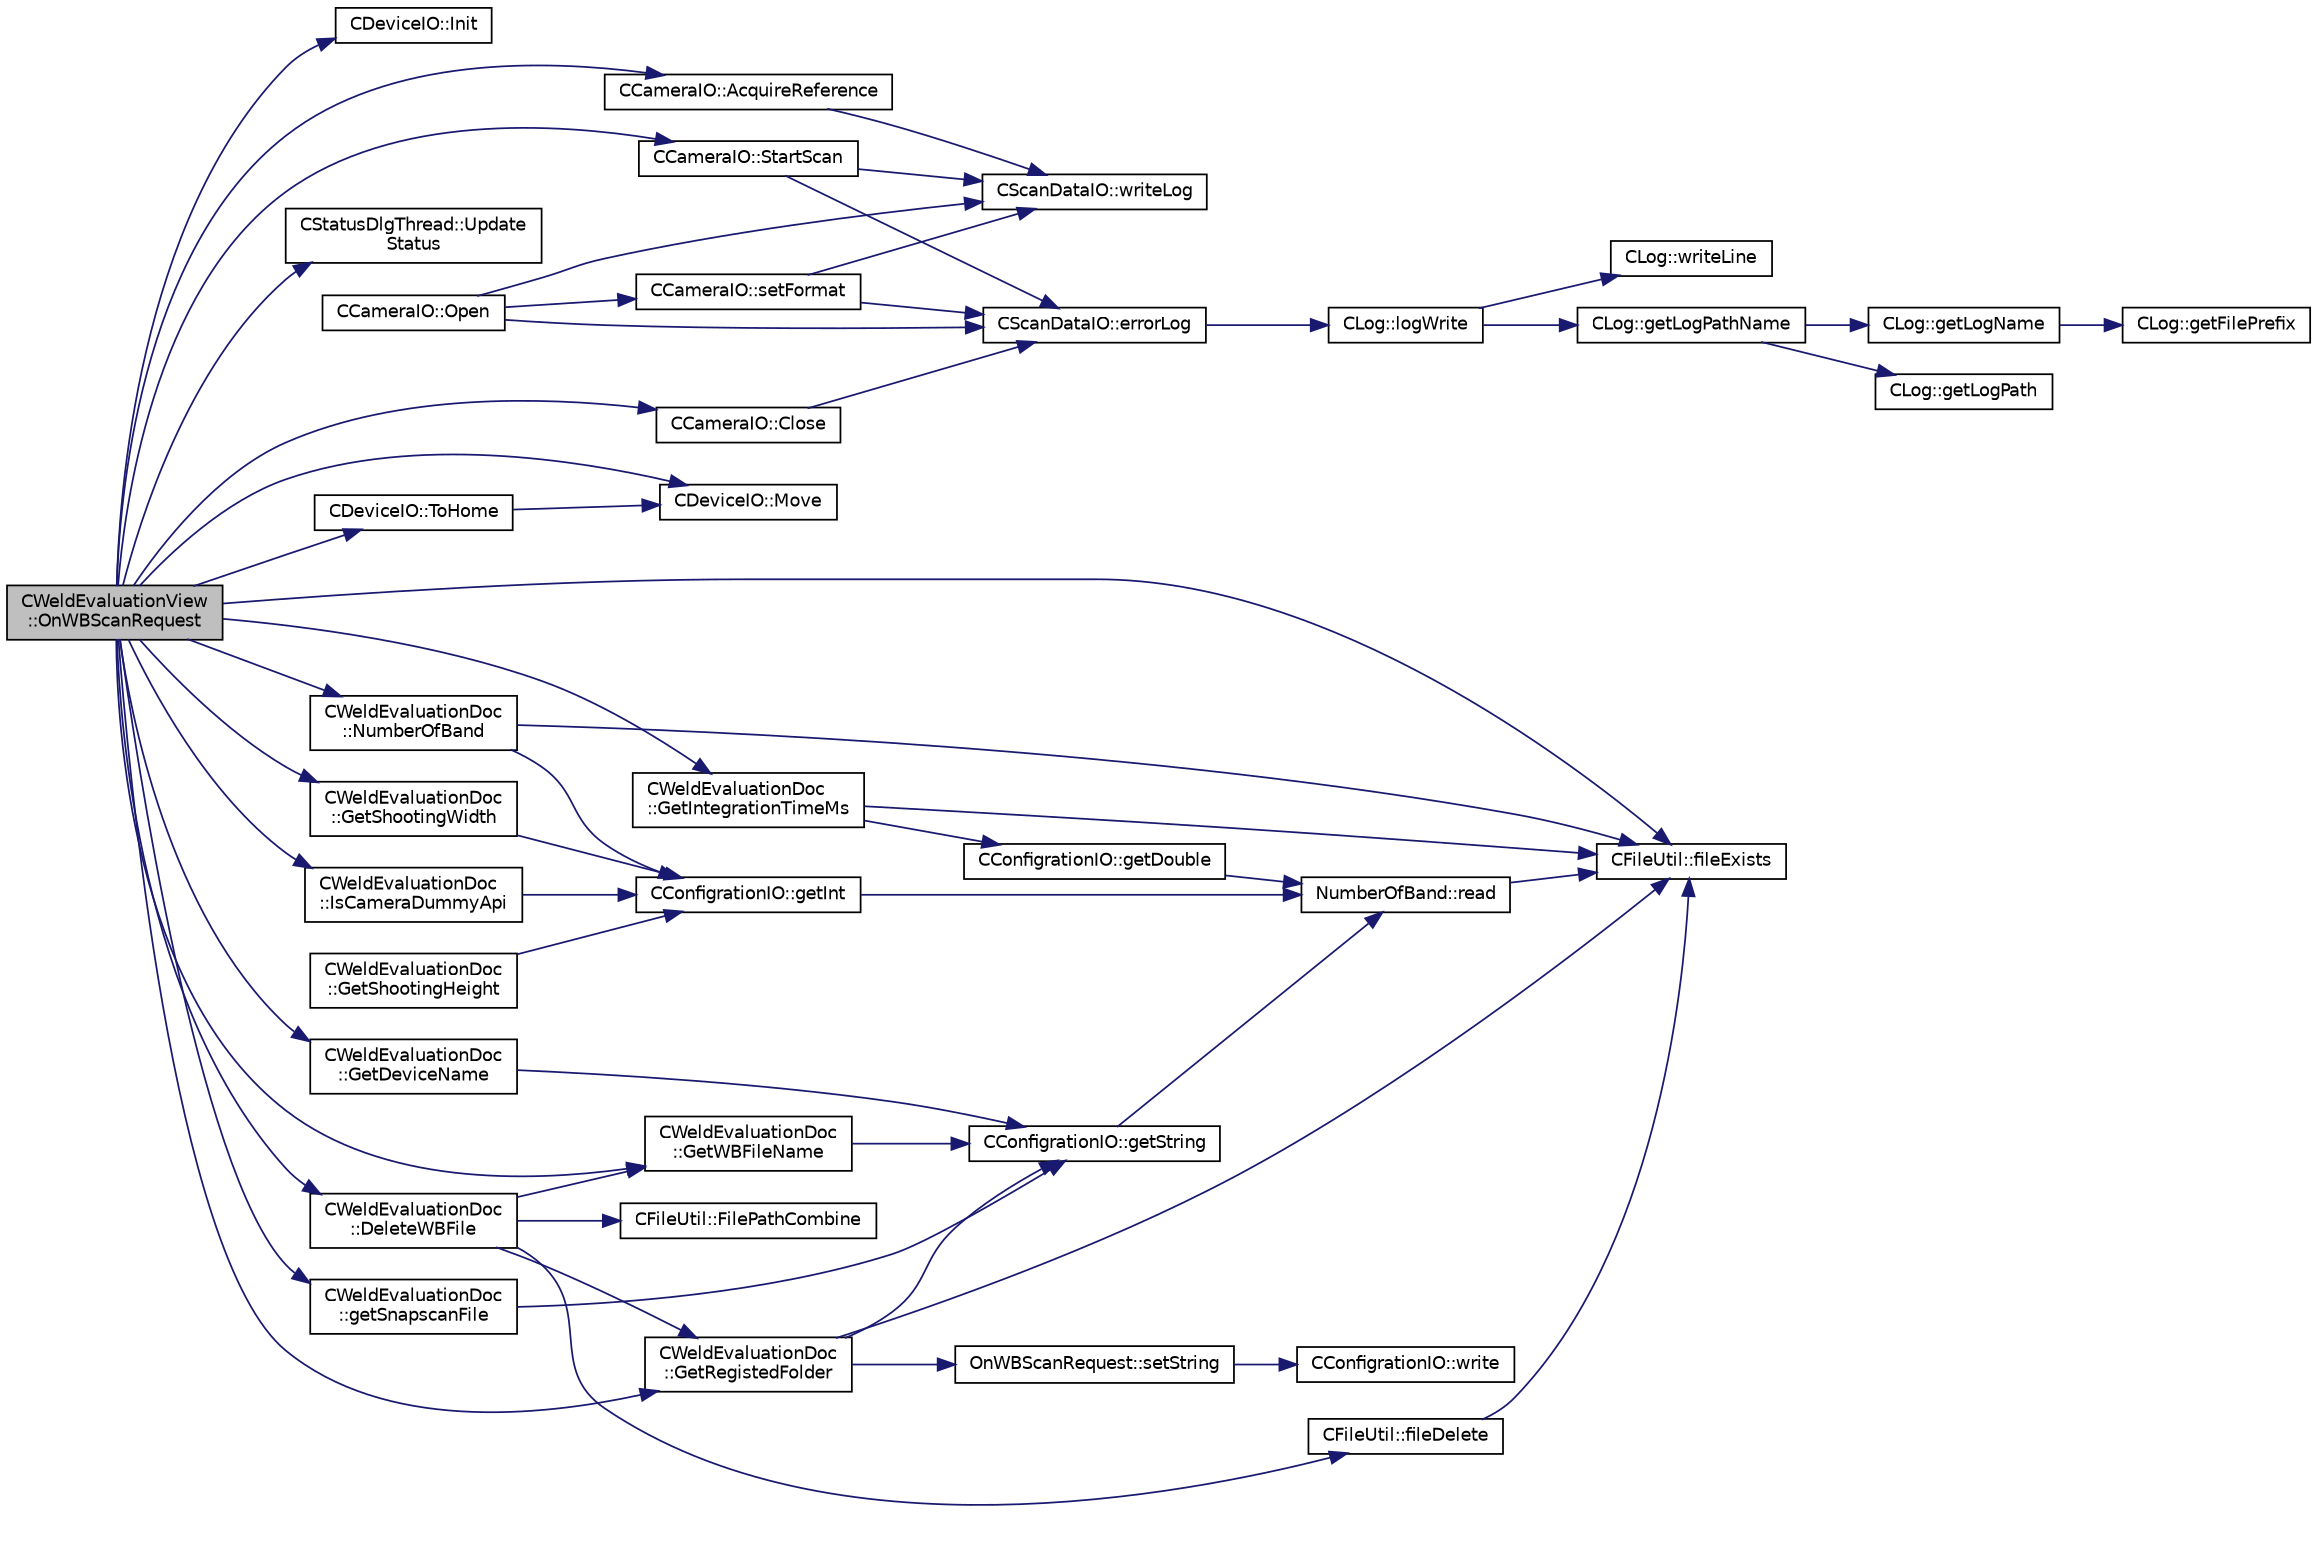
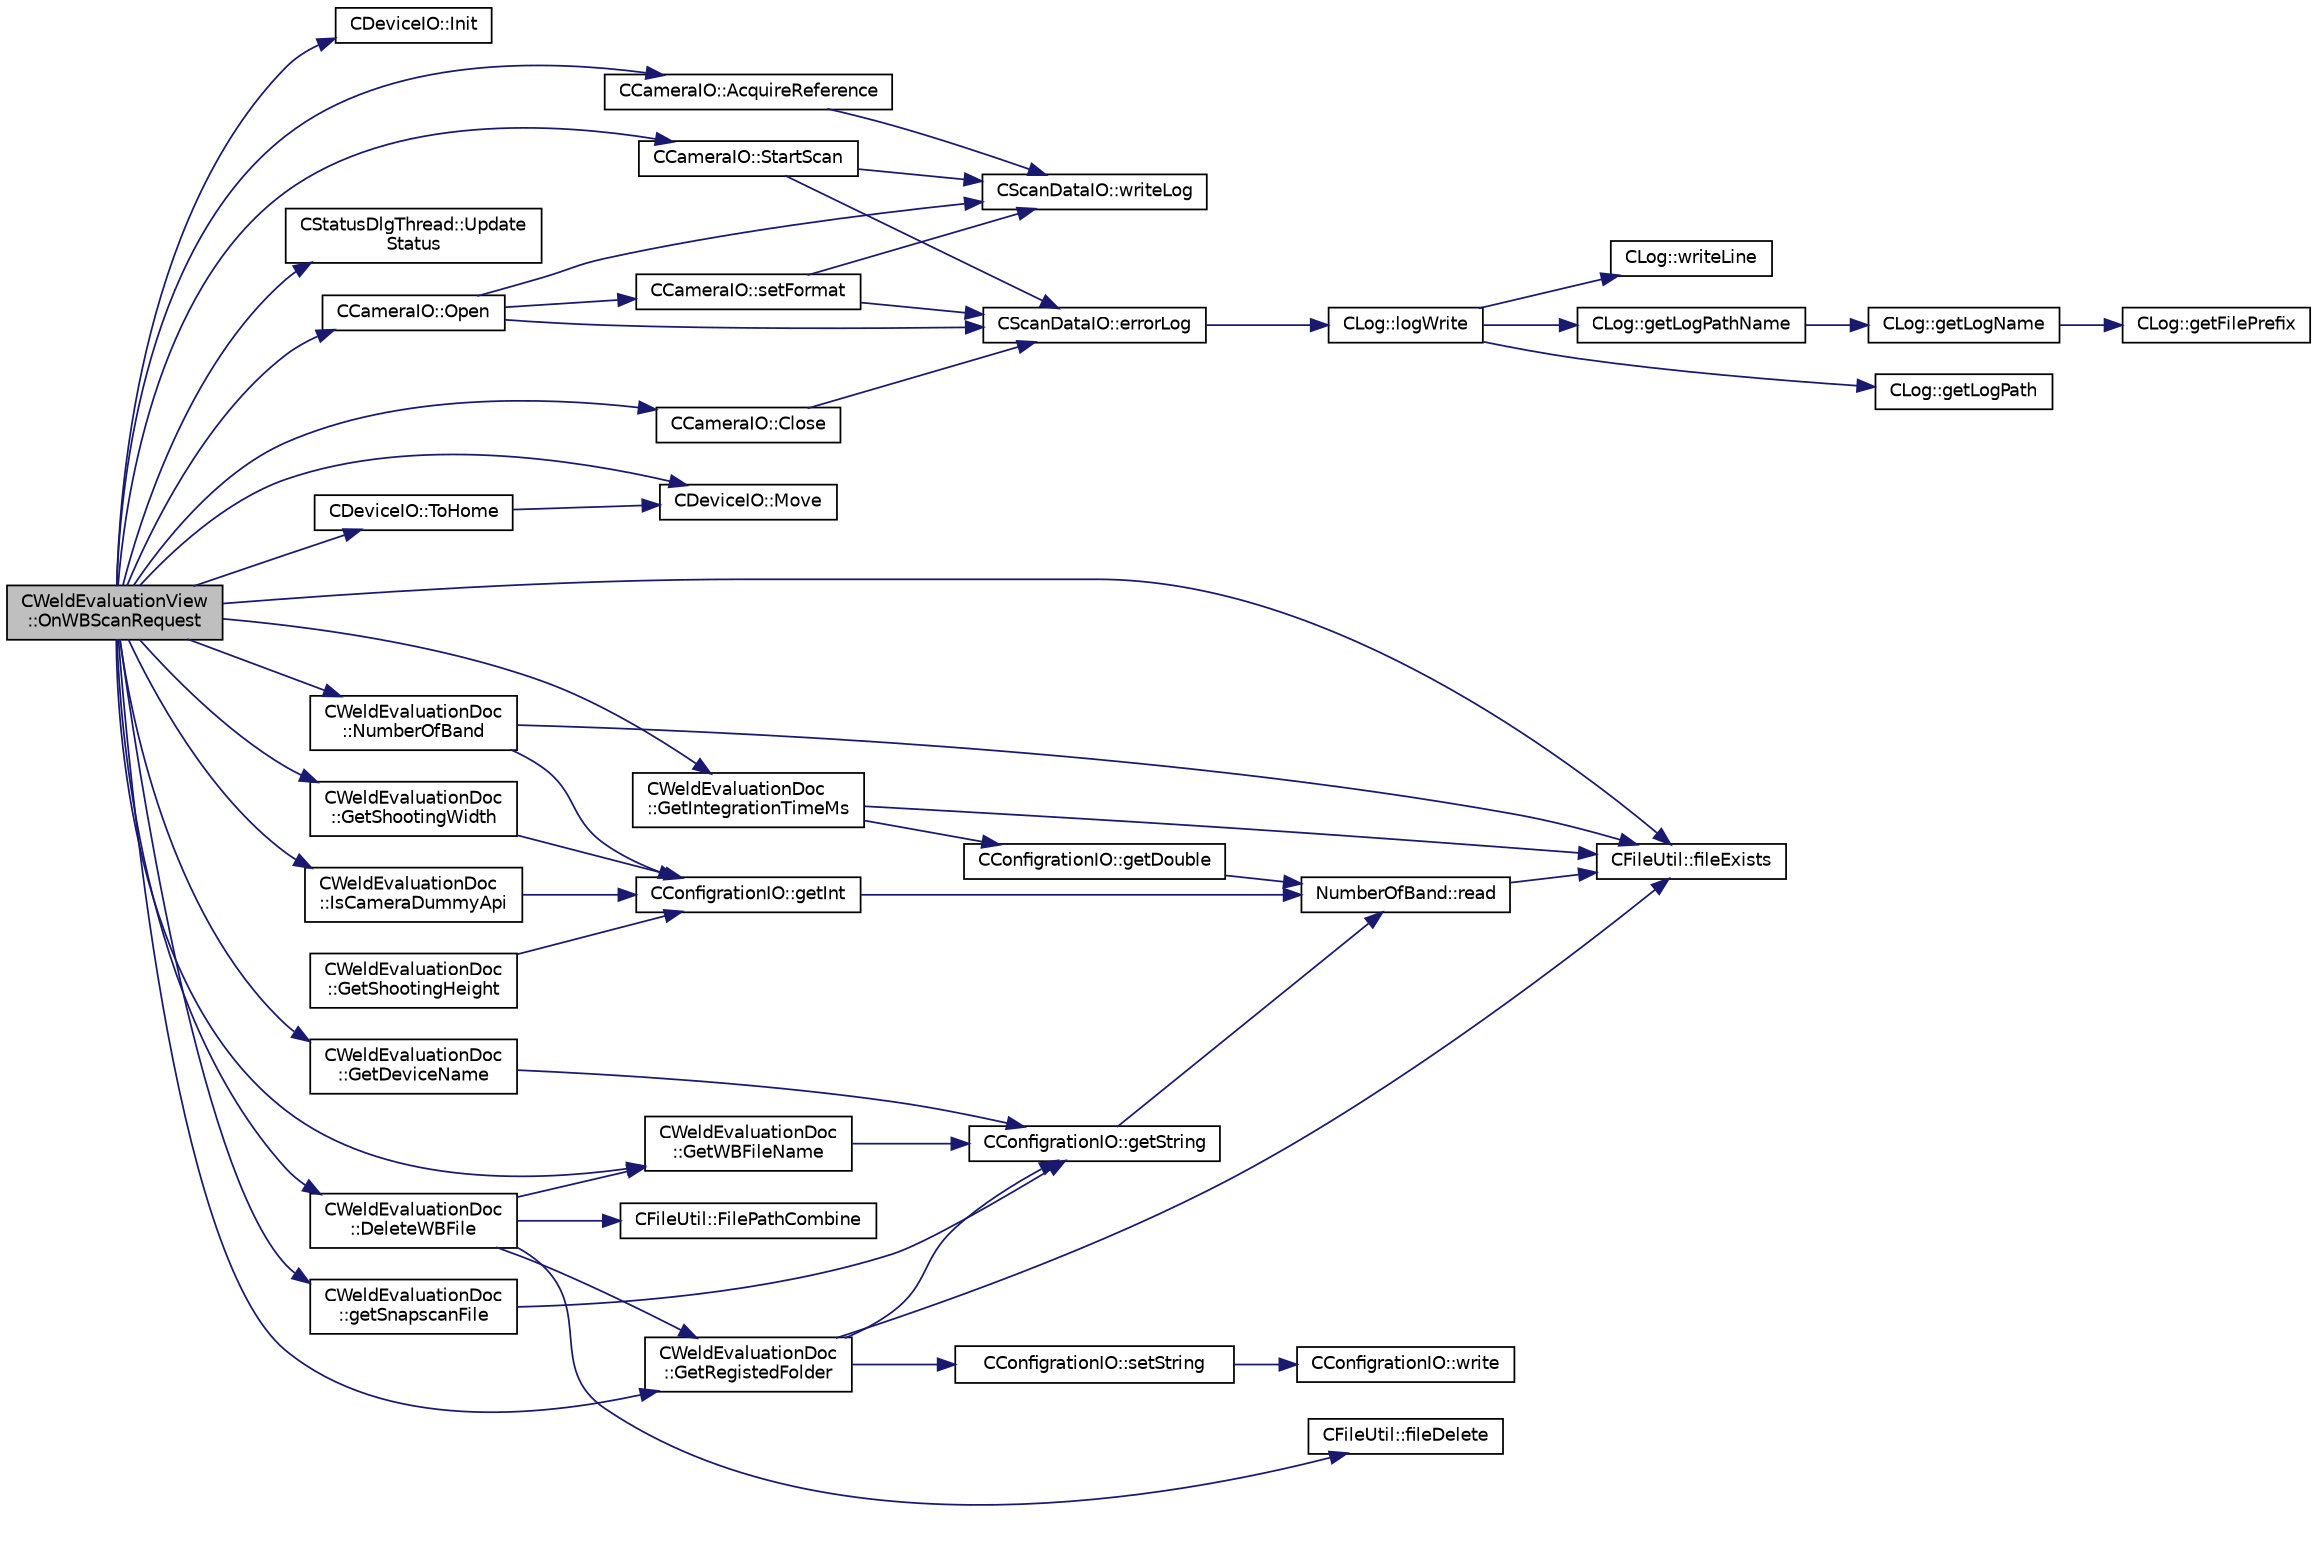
  digraph {
    rankdir=LR
    node [color=black fillcolor=white fontname=Helvetica fontsize=10 shape=record style=filled]
    edge [color=midnightblue fontname=Helvetica fontsize=10 labelfontname=Helvetica labelfontsize=10 style=solid]
    n1 [fillcolor=grey75 fontcolor=black height=0.2 label="CWeldEvaluationView\l::OnWBScanRequest" width=0.4]
    n2 [height=0.2 label="CCameraIO::AcquireReference" width=0.4]
    n3 [height=0.2 label="CCameraIO::Close" width=0.4]
    n4 [height=0.2 label="CWeldEvaluationDoc\l::DeleteWBFile" width=0.4]
    n5 [height=0.2 label="CFileUtil::fileExists" width=0.4]
    n6 [height=0.2 label="CWeldEvaluationDoc\l::GetRegistedFolder" width=0.4]
    n7 [height=0.2 label="CWeldEvaluationDoc\l::GetWBFileName" width=0.4]
    n8 [height=0.2 label="CWeldEvaluationDoc\l::GetDeviceName" width=0.4]
    n9 [height=0.2 label="CWeldEvaluationDoc\l::GetIntegrationTimeMs" width=0.4]
    n10 [height=0.2 label="CWeldEvaluationDoc\l::GetShootingWidth" width=0.4]
    n11 [height=0.2 label="CWeldEvaluationDoc\l::getSnapscanFile" width=0.4]
    n12 [height=0.2 label="CDeviceIO::Init" width=0.4]
    n13 [height=0.2 label="CWeldEvaluationDoc\l::IsCameraDummyApi" width=0.4]
    n14 [height=0.2 label="CDeviceIO::Move" width=0.4]
    n15 [height=0.2 label="CWeldEvaluationDoc\l::NumberOfBand" width=0.4]
    n16 [height=0.2 label="CCameraIO::Open" width=0.4]
    n17 [height=0.2 label="CCameraIO::StartScan" width=0.4]
    n18 [height=0.2 label="CDeviceIO::ToHome" width=0.4]
    n19 [height=0.2 label="CStatusDlgThread::Update\lStatus" width=0.4]
    n20 [height=0.2 label="CScanDataIO::writeLog" width=0.4]
    n21 [height=0.2 label="CScanDataIO::errorLog" width=0.4]
    n22 [height=0.2 label="CFileUtil::FilePathCombine" width=0.4]
    n23 [height=0.2 label="CFileUtil::fileDelete" width=0.4]
    n24 [height=0.2 label="CConfigrationIO::getString" width=0.4]
-   n25 [height=0.2 label="OnWBScanRequest::setString" width=0.4]
+   n25 [height=0.2 label="CConfigrationIO::setString" width=0.4]
    n26 [height=0.2 label="CConfigrationIO::getDouble" width=0.4]
    n27 [height=0.2 label="CWeldEvaluationDoc\l::GetShootingHeight" width=0.4]
    n28 [height=0.2 label="CConfigrationIO::getInt" width=0.4]
    n29 [height=0.2 label="CCameraIO::setFormat" width=0.4]
    n30 [height=0.2 label="CLog::logWrite" width=0.4]
    n31 [height=0.2 label="CLog::getLogPathName" width=0.4]
    n32 [height=0.2 label="CLog::writeLine" width=0.4]
    n33 [height=0.2 label="CLog::getLogName" width=0.4]
    n34 [height=0.2 label="CLog::getLogPath" width=0.4]
    n35 [height=0.2 label="CLog::getFilePrefix" width=0.4]
    n36 [height=0.2 label="NumberOfBand::read" width=0.4]
    n37 [height=0.2 label="CConfigrationIO::write" width=0.4]
    n1 -> n2
    n1 -> n3
    n1 -> n4
    n1 -> n5
    n1 -> n6
    n1 -> n7
    n1 -> n8
    n1 -> n9
    n1 -> n10
    n1 -> n11
    n1 -> n12
    n1 -> n13
    n1 -> n14
    n1 -> n15
+   n1 -> n16
    n1 -> n17
    n1 -> n18
    n1 -> n19
    n2 -> n20
    n3 -> n21
    n4 -> n6
    n4 -> n7
    n4 -> n22
    n4 -> n23
    n6 -> n5
    n6 -> n24
    n6 -> n25
    n7 -> n24
    n8 -> n24
    n9 -> n5
    n9 -> n26
    n10 -> n28
    n11 -> n24
    n13 -> n28
    n15 -> n5
    n15 -> n28
    n16 -> n20
    n16 -> n21
    n16 -> n29
    n17 -> n20
    n17 -> n21
    n18 -> n14
    n21 -> n30
-   n23 -> n5
    n24 -> n36
    n25 -> n37
    n26 -> n36
    n27 -> n28
    n28 -> n36
    n29 -> n20
    n29 -> n21
    n30 -> n31
    n30 -> n32
    n31 -> n33
-   n31 -> n34
+   n30 -> n34
    n33 -> n35
    n36 -> n5
  }
